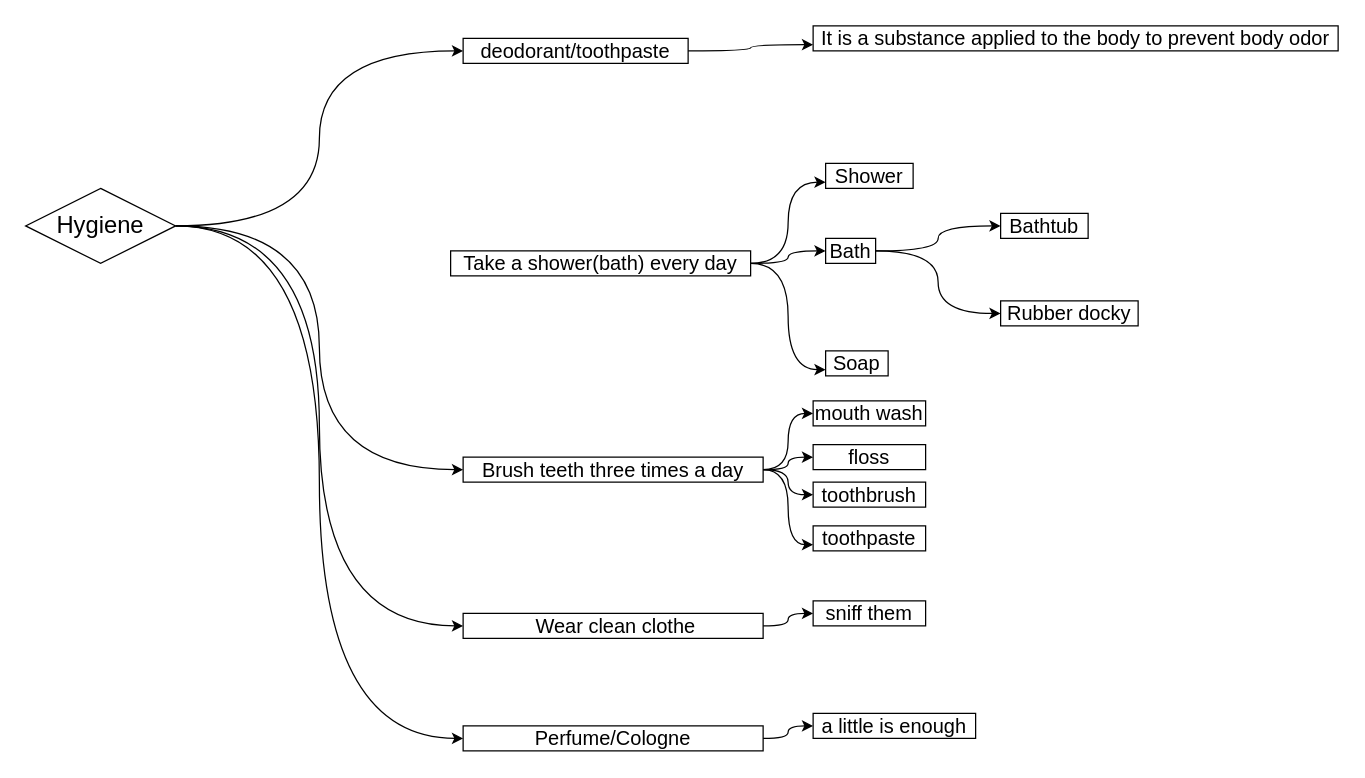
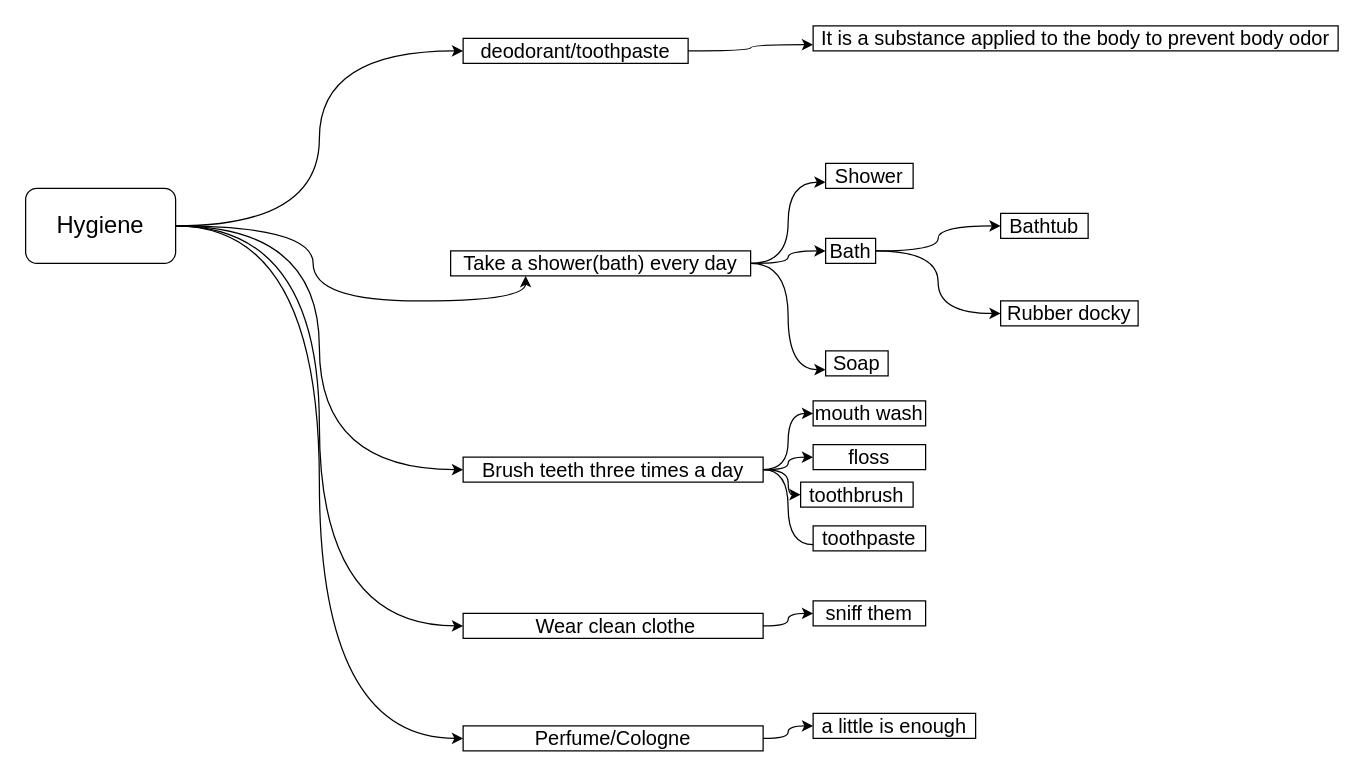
  <mxCell id="0" />
  <mxCell id="1" parent="0" />
  <mxCell id="2" style="edgeStyle=orthogonalEdgeStyle;rounded=0;orthogonalLoop=1;jettySize=auto;html=1;entryX=0;entryY=0.5;entryDx=0;entryDy=0;curved=1;" parent="1" source="7" target="9" edge="1"><mxGeometry relative="1" as="geometry" /></mxCell>
  <mxCell id="3" style="edgeStyle=orthogonalEdgeStyle;curved=1;rounded=0;orthogonalLoop=1;jettySize=auto;html=1;entryX=0;entryY=0.5;entryDx=0;entryDy=0;" parent="1" source="17" target="13" edge="1"><mxGeometry relative="1" as="geometry" /></mxCell>
  <mxCell id="4" style="edgeStyle=orthogonalEdgeStyle;curved=1;rounded=0;orthogonalLoop=1;jettySize=auto;html=1;entryX=0;entryY=0.5;entryDx=0;entryDy=0;" edge="1" parent="1" source="7" target="27"><mxGeometry relative="1" as="geometry" /></mxCell>
  <mxCell id="5" style="edgeStyle=orthogonalEdgeStyle;curved=1;rounded=0;orthogonalLoop=1;jettySize=auto;html=1;entryX=0;entryY=0.5;entryDx=0;entryDy=0;" edge="1" parent="1" source="7" target="33"><mxGeometry relative="1" as="geometry" /></mxCell>
  <mxCell id="6" style="edgeStyle=orthogonalEdgeStyle;curved=1;rounded=0;orthogonalLoop=1;jettySize=auto;html=1;entryX=0;entryY=0.5;entryDx=0;entryDy=0;" edge="1" parent="1" source="7" target="36"><mxGeometry relative="1" as="geometry" /></mxCell>
- <mxCell id="7" value="&lt;font style=&quot;font-size: 19px&quot;&gt;Hygiene&lt;/font&gt;" style="rhombus;whiteSpace=wrap;html=1;" parent="1" vertex="1"><mxGeometry x="20" y="150" width="120" height="60" as="geometry" /></mxCell>
+ <mxCell id="7" value="&lt;font style=&quot;font-size: 19px&quot;&gt;Hygiene&lt;/font&gt;" style="rounded=1;whiteSpace=wrap;html=1;" parent="1" vertex="1"><mxGeometry x="20" y="150" width="120" height="60" as="geometry" /></mxCell>
  <mxCell id="8" style="edgeStyle=orthogonalEdgeStyle;curved=1;rounded=0;orthogonalLoop=1;jettySize=auto;html=1;entryX=0;entryY=0.75;entryDx=0;entryDy=0;" parent="1" source="9" target="20" edge="1"><mxGeometry relative="1" as="geometry"><mxPoint x="540" y="100" as="targetPoint" /></mxGeometry></mxCell>
  <mxCell id="9" value="&lt;font style=&quot;font-size: 16px&quot;&gt;deodorant/toothpaste&lt;/font&gt;" style="text;html=1;fillColor=none;align=center;verticalAlign=middle;whiteSpace=wrap;rounded=0;strokeColor=#000000;" parent="1" vertex="1"><mxGeometry x="370" y="30" width="180" height="20" as="geometry" /></mxCell>
+ <mxCell id="10" style="edgeStyle=orthogonalEdgeStyle;curved=1;rounded=0;orthogonalLoop=1;jettySize=auto;html=1;entryX=0.25;entryY=1;entryDx=0;entryDy=0;exitX=1;exitY=0.5;exitDx=0;exitDy=0;" parent="1" source="7" target="17" edge="1"><mxGeometry relative="1" as="geometry" /></mxCell>
  <mxCell id="11" value="" style="edgeStyle=orthogonalEdgeStyle;curved=1;rounded=0;orthogonalLoop=1;jettySize=auto;html=1;" parent="1" source="13" target="21" edge="1"><mxGeometry relative="1" as="geometry" /></mxCell>
  <mxCell id="12" style="edgeStyle=orthogonalEdgeStyle;curved=1;rounded=0;orthogonalLoop=1;jettySize=auto;html=1;entryX=0;entryY=0.5;entryDx=0;entryDy=0;" parent="1" source="13" target="22" edge="1"><mxGeometry relative="1" as="geometry" /></mxCell>
  <mxCell id="13" value="&lt;font style=&quot;font-size: 16px&quot;&gt;Bath&lt;/font&gt;" style="text;html=1;fillColor=none;align=center;verticalAlign=middle;whiteSpace=wrap;rounded=0;strokeColor=#000000;" parent="1" vertex="1"><mxGeometry x="660" y="190" width="40" height="20" as="geometry" /></mxCell>
  <mxCell id="14" style="edgeStyle=orthogonalEdgeStyle;rounded=0;orthogonalLoop=1;jettySize=auto;html=1;exitX=0.5;exitY=1;exitDx=0;exitDy=0;" parent="1" source="13" target="13" edge="1"><mxGeometry relative="1" as="geometry" /></mxCell>
  <mxCell id="15" style="edgeStyle=orthogonalEdgeStyle;curved=1;rounded=0;orthogonalLoop=1;jettySize=auto;html=1;entryX=0;entryY=0.75;entryDx=0;entryDy=0;" parent="1" source="17" target="19" edge="1"><mxGeometry relative="1" as="geometry" /></mxCell>
  <mxCell id="16" style="edgeStyle=orthogonalEdgeStyle;curved=1;rounded=0;orthogonalLoop=1;jettySize=auto;html=1;entryX=0;entryY=0.75;entryDx=0;entryDy=0;" parent="1" source="17" target="18" edge="1"><mxGeometry relative="1" as="geometry" /></mxCell>
  <mxCell id="17" value="&lt;font style=&quot;font-size: 16px&quot;&gt;Take a shower(bath) every day&lt;/font&gt;" style="text;html=1;fillColor=none;align=center;verticalAlign=middle;whiteSpace=wrap;rounded=0;strokeColor=#000000;" parent="1" vertex="1"><mxGeometry x="360" y="200" width="240" height="20" as="geometry" /></mxCell>
  <mxCell id="18" value="&lt;span style=&quot;font-size: 16px&quot;&gt;Soap&lt;/span&gt;" style="text;html=1;fillColor=none;align=center;verticalAlign=middle;whiteSpace=wrap;rounded=0;strokeColor=#000000;" parent="1" vertex="1"><mxGeometry x="660" y="280" width="50" height="20" as="geometry" /></mxCell>
  <mxCell id="19" value="&lt;span style=&quot;font-size: 16px&quot;&gt;Shower&lt;/span&gt;" style="text;html=1;fillColor=none;align=center;verticalAlign=middle;whiteSpace=wrap;rounded=0;strokeColor=#000000;" parent="1" vertex="1"><mxGeometry x="660" y="130" width="70" height="20" as="geometry" /></mxCell>
  <mxCell id="20" value="&lt;font style=&quot;font-size: 16px&quot;&gt;It is a substance applied to the body to prevent body odor&lt;/font&gt;" style="text;html=1;fillColor=none;align=center;verticalAlign=middle;whiteSpace=wrap;rounded=0;strokeColor=#000000;" parent="1" vertex="1"><mxGeometry x="650" y="20" width="420" height="20" as="geometry" /></mxCell>
  <mxCell id="21" value="&lt;font style=&quot;font-size: 16px&quot;&gt;Bathtub&lt;/font&gt;" style="text;html=1;fillColor=none;align=center;verticalAlign=middle;whiteSpace=wrap;rounded=0;strokeColor=#000000;" parent="1" vertex="1"><mxGeometry x="800" y="170" width="70" height="20" as="geometry" /></mxCell>
  <mxCell id="22" value="&lt;span style=&quot;font-size: 16px&quot;&gt;Rubber docky&lt;/span&gt;" style="text;html=1;fillColor=none;align=center;verticalAlign=middle;whiteSpace=wrap;rounded=0;strokeColor=#000000;" parent="1" vertex="1"><mxGeometry x="800" y="240" width="110" height="20" as="geometry" /></mxCell>
  <mxCell id="23" style="edgeStyle=orthogonalEdgeStyle;curved=1;rounded=0;orthogonalLoop=1;jettySize=auto;html=1;entryX=0;entryY=0.5;entryDx=0;entryDy=0;" edge="1" parent="1" source="27" target="28"><mxGeometry relative="1" as="geometry" /></mxCell>
  <mxCell id="24" style="edgeStyle=orthogonalEdgeStyle;curved=1;rounded=0;orthogonalLoop=1;jettySize=auto;html=1;entryX=0;entryY=0.5;entryDx=0;entryDy=0;" edge="1" parent="1" source="27" target="29"><mxGeometry relative="1" as="geometry" /></mxCell>
  <mxCell id="25" style="edgeStyle=orthogonalEdgeStyle;curved=1;rounded=0;orthogonalLoop=1;jettySize=auto;html=1;entryX=0;entryY=0.5;entryDx=0;entryDy=0;" edge="1" parent="1" source="27" target="30"><mxGeometry relative="1" as="geometry" /></mxCell>
- <mxCell id="26" style="edgeStyle=orthogonalEdgeStyle;curved=1;rounded=0;orthogonalLoop=1;jettySize=auto;html=1;entryX=0;entryY=0.75;entryDx=0;entryDy=0;" edge="1" parent="1" source="27" target="31"><mxGeometry relative="1" as="geometry" /></mxCell>
+ <mxCell id="26" style="edgeStyle=orthogonalEdgeStyle;curved=1;rounded=0;orthogonalLoop=1;jettySize=auto;html=1;entryX=0;entryY=0.75;entryDx=0;entryDy=0;endArrow=none;" edge="1" parent="1" source="27" target="31"><mxGeometry relative="1" as="geometry" /></mxCell>
  <mxCell id="27" value="&lt;span style=&quot;font-size: 16px&quot;&gt;Brush teeth three times a day&lt;/span&gt;" style="text;html=1;fillColor=none;align=center;verticalAlign=middle;whiteSpace=wrap;rounded=0;strokeColor=#000000;" vertex="1" parent="1"><mxGeometry x="370" y="365" width="240" height="20" as="geometry" /></mxCell>
  <mxCell id="28" value="&lt;span style=&quot;font-size: 16px&quot;&gt;mouth wash&lt;/span&gt;" style="text;html=1;fillColor=none;align=center;verticalAlign=middle;whiteSpace=wrap;rounded=0;strokeColor=#000000;" vertex="1" parent="1"><mxGeometry x="650" y="320" width="90" height="20" as="geometry" /></mxCell>
  <mxCell id="29" value="&lt;span style=&quot;font-size: 16px&quot;&gt;floss&lt;/span&gt;" style="text;html=1;fillColor=none;align=center;verticalAlign=middle;whiteSpace=wrap;rounded=0;strokeColor=#000000;" vertex="1" parent="1"><mxGeometry x="650" y="355" width="90" height="20" as="geometry" /></mxCell>
- <mxCell id="30" value="&lt;span style=&quot;font-size: 16px&quot;&gt;toothbrush&lt;/span&gt;" style="text;html=1;fillColor=none;align=center;verticalAlign=middle;whiteSpace=wrap;rounded=0;strokeColor=#000000;" vertex="1" parent="1"><mxGeometry x="650" y="385" width="90" height="20" as="geometry" /></mxCell>
+ <mxCell id="30" value="&lt;span style=&quot;font-size: 16px&quot;&gt;toothbrush&lt;/span&gt;" style="text;html=1;fillColor=none;align=center;verticalAlign=middle;whiteSpace=wrap;rounded=0;strokeColor=#000000;" vertex="1" parent="1"><mxGeometry x="640" y="385" width="90" height="20" as="geometry" /></mxCell>
  <mxCell id="31" value="&lt;span style=&quot;font-size: 16px&quot;&gt;toothpaste&lt;/span&gt;" style="text;html=1;fillColor=none;align=center;verticalAlign=middle;whiteSpace=wrap;rounded=0;strokeColor=#000000;" vertex="1" parent="1"><mxGeometry x="650" y="420" width="90" height="20" as="geometry" /></mxCell>
  <mxCell id="32" style="edgeStyle=orthogonalEdgeStyle;curved=1;rounded=0;orthogonalLoop=1;jettySize=auto;html=1;entryX=0;entryY=0.5;entryDx=0;entryDy=0;" edge="1" parent="1" source="33" target="34"><mxGeometry relative="1" as="geometry" /></mxCell>
  <mxCell id="33" value="&lt;span style=&quot;font-size: 16px&quot;&gt;&amp;nbsp;Wear clean clothe&lt;/span&gt;" style="text;html=1;fillColor=none;align=center;verticalAlign=middle;whiteSpace=wrap;rounded=0;strokeColor=#000000;" vertex="1" parent="1"><mxGeometry x="370" y="490" width="240" height="20" as="geometry" /></mxCell>
  <mxCell id="34" value="&lt;span style=&quot;font-size: 16px&quot;&gt;sniff them&lt;/span&gt;" style="text;html=1;fillColor=none;align=center;verticalAlign=middle;whiteSpace=wrap;rounded=0;strokeColor=#000000;" vertex="1" parent="1"><mxGeometry x="650" y="480" width="90" height="20" as="geometry" /></mxCell>
  <mxCell id="35" style="edgeStyle=orthogonalEdgeStyle;curved=1;rounded=0;orthogonalLoop=1;jettySize=auto;html=1;entryX=0;entryY=0.5;entryDx=0;entryDy=0;" edge="1" parent="1" source="36" target="37"><mxGeometry relative="1" as="geometry" /></mxCell>
  <mxCell id="36" value="&lt;span style=&quot;font-size: 16px&quot;&gt;Perfume/Cologne&lt;/span&gt;" style="text;html=1;fillColor=none;align=center;verticalAlign=middle;whiteSpace=wrap;rounded=0;strokeColor=#000000;" vertex="1" parent="1"><mxGeometry x="370" y="580" width="240" height="20" as="geometry" /></mxCell>
  <mxCell id="37" value="&lt;font style=&quot;font-size: 16px&quot;&gt;a little is enough&lt;/font&gt;" style="text;html=1;fillColor=none;align=center;verticalAlign=middle;whiteSpace=wrap;rounded=0;strokeColor=#000000;" vertex="1" parent="1"><mxGeometry x="650" y="570" width="130" height="20" as="geometry" /></mxCell>
